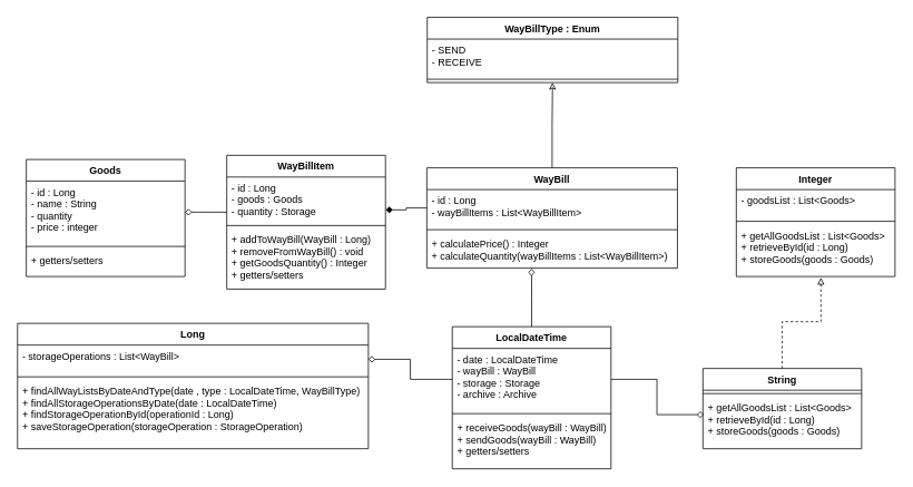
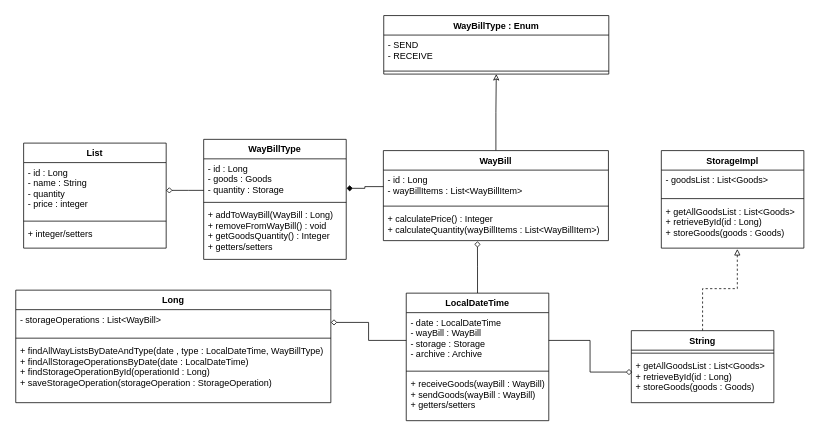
  <mxCell id="0" />
  <mxCell id="1" parent="0" />
- <mxCell id="2" value="WayBillItem" style="swimlane;fontStyle=1;align=center;verticalAlign=top;childLayout=stackLayout;horizontal=1;startSize=26;horizontalStack=0;resizeParent=1;resizeParentMax=0;resizeLast=0;collapsible=1;marginBottom=0;" vertex="1" parent="1"><mxGeometry x="271" y="185" width="190" height="160" as="geometry" /></mxCell>
+ <mxCell id="2" value="WayBillType" style="swimlane;fontStyle=1;align=center;verticalAlign=top;childLayout=stackLayout;horizontal=1;startSize=26;horizontalStack=0;resizeParent=1;resizeParentMax=0;resizeLast=0;collapsible=1;marginBottom=0;" vertex="1" parent="1"><mxGeometry x="271" y="185" width="190" height="160" as="geometry" /></mxCell>
  <mxCell id="3" value="- id : Long&#10;- goods : Goods&#10;- quantity : Storage" style="text;strokeColor=none;fillColor=none;align=left;verticalAlign=top;spacingLeft=4;spacingRight=4;overflow=hidden;rotatable=0;points=[[0,0.5],[1,0.5]];portConstraint=eastwest;" vertex="1" parent="2"><mxGeometry y="26" width="190" height="54" as="geometry" /></mxCell>
  <mxCell id="4" value="" style="line;strokeWidth=1;fillColor=none;align=left;verticalAlign=middle;spacingTop=-1;spacingLeft=3;spacingRight=3;rotatable=0;labelPosition=right;points=[];portConstraint=eastwest;" vertex="1" parent="2"><mxGeometry y="80" width="190" height="8" as="geometry" /></mxCell>
  <mxCell id="5" value="+ addToWayBill(WayBill : Long)&#10;+ removeFromWayBill() : void&#10;+ getGoodsQuantity() : Integer&#10;+ getters/setters" style="text;strokeColor=none;fillColor=none;align=left;verticalAlign=top;spacingLeft=4;spacingRight=4;overflow=hidden;rotatable=0;points=[[0,0.5],[1,0.5]];portConstraint=eastwest;" vertex="1" parent="2"><mxGeometry y="88" width="190" height="72" as="geometry" /></mxCell>
- <mxCell id="6" value="Goods" style="swimlane;fontStyle=1;align=center;verticalAlign=top;childLayout=stackLayout;horizontal=1;startSize=26;horizontalStack=0;resizeParent=1;resizeParentMax=0;resizeLast=0;collapsible=1;marginBottom=0;" vertex="1" parent="1"><mxGeometry x="31" y="190" width="190" height="140" as="geometry" /></mxCell>
+ <mxCell id="6" value="List" style="swimlane;fontStyle=1;align=center;verticalAlign=top;childLayout=stackLayout;horizontal=1;startSize=26;horizontalStack=0;resizeParent=1;resizeParentMax=0;resizeLast=0;collapsible=1;marginBottom=0;" vertex="1" parent="1"><mxGeometry x="31" y="190" width="190" height="140" as="geometry" /></mxCell>
  <mxCell id="7" value="- id : Long&#10;- name : String&#10;- quantity&#10;- price : integer" style="text;strokeColor=none;fillColor=none;align=left;verticalAlign=top;spacingLeft=4;spacingRight=4;overflow=hidden;rotatable=0;points=[[0,0.5],[1,0.5]];portConstraint=eastwest;" vertex="1" parent="6"><mxGeometry y="26" width="190" height="74" as="geometry" /></mxCell>
  <mxCell id="8" value="" style="line;strokeWidth=1;fillColor=none;align=left;verticalAlign=middle;spacingTop=-1;spacingLeft=3;spacingRight=3;rotatable=0;labelPosition=right;points=[];portConstraint=eastwest;" vertex="1" parent="6"><mxGeometry y="100" width="190" height="8" as="geometry" /></mxCell>
- <mxCell id="9" value="+ getters/setters" style="text;strokeColor=none;fillColor=none;align=left;verticalAlign=top;spacingLeft=4;spacingRight=4;overflow=hidden;rotatable=0;points=[[0,0.5],[1,0.5]];portConstraint=eastwest;" vertex="1" parent="6"><mxGeometry y="108" width="190" height="32" as="geometry" /></mxCell>
+ <mxCell id="9" value="+ integer/setters" style="text;strokeColor=none;fillColor=none;align=left;verticalAlign=top;spacingLeft=4;spacingRight=4;overflow=hidden;rotatable=0;points=[[0,0.5],[1,0.5]];portConstraint=eastwest;" vertex="1" parent="6"><mxGeometry y="108" width="190" height="32" as="geometry" /></mxCell>
  <mxCell id="10" style="edgeStyle=orthogonalEdgeStyle;rounded=0;orthogonalLoop=1;jettySize=auto;html=1;entryX=0.5;entryY=1;entryDx=0;entryDy=0;startArrow=none;startFill=0;endArrow=classic;endFill=0;" edge="1" parent="1" source="11" target="36"><mxGeometry relative="1" as="geometry" /></mxCell>
  <mxCell id="11" value="WayBill" style="swimlane;fontStyle=1;align=center;verticalAlign=top;childLayout=stackLayout;horizontal=1;startSize=26;horizontalStack=0;resizeParent=1;resizeParentMax=0;resizeLast=0;collapsible=1;marginBottom=0;" vertex="1" parent="1"><mxGeometry x="510.5" y="200" width="300" height="120" as="geometry" /></mxCell>
  <mxCell id="12" value="- id : Long&#10;- wayBillItems : List&lt;WayBillItem&gt;" style="text;strokeColor=none;fillColor=none;align=left;verticalAlign=top;spacingLeft=4;spacingRight=4;overflow=hidden;rotatable=0;points=[[0,0.5],[1,0.5]];portConstraint=eastwest;" vertex="1" parent="11"><mxGeometry y="26" width="300" height="44" as="geometry" /></mxCell>
  <mxCell id="13" value="" style="line;strokeWidth=1;fillColor=none;align=left;verticalAlign=middle;spacingTop=-1;spacingLeft=3;spacingRight=3;rotatable=0;labelPosition=right;points=[];portConstraint=eastwest;" vertex="1" parent="11"><mxGeometry y="70" width="300" height="8" as="geometry" /></mxCell>
  <mxCell id="14" value="+ calculatePrice() : Integer&#10;+ calculateQuantity(wayBillItems : List&lt;WayBillItem&gt;)" style="text;strokeColor=none;fillColor=none;align=left;verticalAlign=top;spacingLeft=4;spacingRight=4;overflow=hidden;rotatable=0;points=[[0,0.5],[1,0.5]];portConstraint=eastwest;" vertex="1" parent="11"><mxGeometry y="78" width="300" height="42" as="geometry" /></mxCell>
  <mxCell id="15" style="edgeStyle=orthogonalEdgeStyle;rounded=0;orthogonalLoop=1;jettySize=auto;html=1;entryX=0.418;entryY=1.019;entryDx=0;entryDy=0;entryPerimeter=0;startArrow=none;startFill=0;endArrow=diamond;endFill=0;" edge="1" parent="1" source="16" target="14"><mxGeometry relative="1" as="geometry" /></mxCell>
  <mxCell id="16" value="LocalDateTime" style="swimlane;fontStyle=1;align=center;verticalAlign=top;childLayout=stackLayout;horizontal=1;startSize=26;horizontalStack=0;resizeParent=1;resizeParentMax=0;resizeLast=0;collapsible=1;marginBottom=0;" vertex="1" parent="1"><mxGeometry x="541" y="390" width="190" height="170" as="geometry" /></mxCell>
  <mxCell id="17" value="- date : LocalDateTime&#10;- wayBill : WayBill&#10;- storage : Storage&#10;- archive : Archive" style="text;strokeColor=none;fillColor=none;align=left;verticalAlign=top;spacingLeft=4;spacingRight=4;overflow=hidden;rotatable=0;points=[[0,0.5],[1,0.5]];portConstraint=eastwest;" vertex="1" parent="16"><mxGeometry y="26" width="190" height="74" as="geometry" /></mxCell>
  <mxCell id="18" value="" style="line;strokeWidth=1;fillColor=none;align=left;verticalAlign=middle;spacingTop=-1;spacingLeft=3;spacingRight=3;rotatable=0;labelPosition=right;points=[];portConstraint=eastwest;" vertex="1" parent="16"><mxGeometry y="100" width="190" height="8" as="geometry" /></mxCell>
  <mxCell id="19" value="+ receiveGoods(wayBill : WayBill)&#10;+ sendGoods(wayBill : WayBill)&#10;+ getters/setters" style="text;strokeColor=none;fillColor=none;align=left;verticalAlign=top;spacingLeft=4;spacingRight=4;overflow=hidden;rotatable=0;points=[[0,0.5],[1,0.5]];portConstraint=eastwest;" vertex="1" parent="16"><mxGeometry y="108" width="190" height="62" as="geometry" /></mxCell>
  <mxCell id="20" value="Long" style="swimlane;fontStyle=1;align=center;verticalAlign=top;childLayout=stackLayout;horizontal=1;startSize=26;horizontalStack=0;resizeParent=1;resizeParentMax=0;resizeLast=0;collapsible=1;marginBottom=0;" vertex="1" parent="1"><mxGeometry x="20.5" y="386" width="420" height="150" as="geometry" /></mxCell>
  <mxCell id="21" value="- storageOperations : List&lt;WayBill&gt;" style="text;strokeColor=none;fillColor=none;align=left;verticalAlign=top;spacingLeft=4;spacingRight=4;overflow=hidden;rotatable=0;points=[[0,0.5],[1,0.5]];portConstraint=eastwest;" vertex="1" parent="20"><mxGeometry y="26" width="420" height="34" as="geometry" /></mxCell>
  <mxCell id="22" value="" style="line;strokeWidth=1;fillColor=none;align=left;verticalAlign=middle;spacingTop=-1;spacingLeft=3;spacingRight=3;rotatable=0;labelPosition=right;points=[];portConstraint=eastwest;" vertex="1" parent="20"><mxGeometry y="60" width="420" height="8" as="geometry" /></mxCell>
  <mxCell id="23" value="+ findAllWayListsByDateAndType(date , type : LocalDateTime, WayBillType)&#10;+ findAllStorageOperationsByDate(date : LocalDateTime)&#10;+ findStorageOperationById(operationId : Long)&#10;+ saveStorageOperation(storageOperation : StorageOperation)" style="text;strokeColor=none;fillColor=none;align=left;verticalAlign=top;spacingLeft=4;spacingRight=4;overflow=hidden;rotatable=0;points=[[0,0.5],[1,0.5]];portConstraint=eastwest;" vertex="1" parent="20"><mxGeometry y="68" width="420" height="82" as="geometry" /></mxCell>
  <mxCell id="24" style="edgeStyle=orthogonalEdgeStyle;rounded=0;orthogonalLoop=1;jettySize=auto;html=1;entryX=0.533;entryY=1.019;entryDx=0;entryDy=0;entryPerimeter=0;startArrow=none;startFill=0;endArrow=block;endFill=0;dashed=1;" edge="1" parent="1" source="25" target="31"><mxGeometry relative="1" as="geometry"><Array as="points"><mxPoint x="936" y="384" /><mxPoint x="982" y="384" /></Array></mxGeometry></mxCell>
  <mxCell id="25" value="String" style="swimlane;fontStyle=1;align=center;verticalAlign=top;childLayout=stackLayout;horizontal=1;startSize=26;horizontalStack=0;resizeParent=1;resizeParentMax=0;resizeLast=0;collapsible=1;marginBottom=0;" vertex="1" parent="1"><mxGeometry x="841" y="440" width="190" height="96" as="geometry" /></mxCell>
  <mxCell id="26" value="" style="line;strokeWidth=1;fillColor=none;align=left;verticalAlign=middle;spacingTop=-1;spacingLeft=3;spacingRight=3;rotatable=0;labelPosition=right;points=[];portConstraint=eastwest;" vertex="1" parent="25"><mxGeometry y="26" width="190" height="8" as="geometry" /></mxCell>
  <mxCell id="27" value="+ getAllGoodsList : List&lt;Goods&gt;&#10;+ retrieveById(id : Long)&#10;+ storeGoods(goods : Goods)" style="text;strokeColor=none;fillColor=none;align=left;verticalAlign=top;spacingLeft=4;spacingRight=4;overflow=hidden;rotatable=0;points=[[0,0.5],[1,0.5]];portConstraint=eastwest;" vertex="1" parent="25"><mxGeometry y="34" width="190" height="62" as="geometry" /></mxCell>
- <mxCell id="28" value="Integer" style="swimlane;fontStyle=1;align=center;verticalAlign=top;childLayout=stackLayout;horizontal=1;startSize=26;horizontalStack=0;resizeParent=1;resizeParentMax=0;resizeLast=0;collapsible=1;marginBottom=0;" vertex="1" parent="1"><mxGeometry x="881" y="200" width="190" height="130" as="geometry" /></mxCell>
+ <mxCell id="28" value="StorageImpl" style="swimlane;fontStyle=1;align=center;verticalAlign=top;childLayout=stackLayout;horizontal=1;startSize=26;horizontalStack=0;resizeParent=1;resizeParentMax=0;resizeLast=0;collapsible=1;marginBottom=0;" vertex="1" parent="1"><mxGeometry x="881" y="200" width="190" height="130" as="geometry" /></mxCell>
  <mxCell id="29" value="- goodsList : List&lt;Goods&gt;" style="text;strokeColor=none;fillColor=none;align=left;verticalAlign=top;spacingLeft=4;spacingRight=4;overflow=hidden;rotatable=0;points=[[0,0.5],[1,0.5]];portConstraint=eastwest;" vertex="1" parent="28"><mxGeometry y="26" width="190" height="34" as="geometry" /></mxCell>
  <mxCell id="30" value="" style="line;strokeWidth=1;fillColor=none;align=left;verticalAlign=middle;spacingTop=-1;spacingLeft=3;spacingRight=3;rotatable=0;labelPosition=right;points=[];portConstraint=eastwest;" vertex="1" parent="28"><mxGeometry y="60" width="190" height="8" as="geometry" /></mxCell>
  <mxCell id="31" value="+ getAllGoodsList : List&lt;Goods&gt;&#10;+ retrieveById(id : Long)&#10;+ storeGoods(goods : Goods)" style="text;strokeColor=none;fillColor=none;align=left;verticalAlign=top;spacingLeft=4;spacingRight=4;overflow=hidden;rotatable=0;points=[[0,0.5],[1,0.5]];portConstraint=eastwest;" vertex="1" parent="28"><mxGeometry y="68" width="190" height="62" as="geometry" /></mxCell>
  <mxCell id="32" style="edgeStyle=orthogonalEdgeStyle;rounded=0;orthogonalLoop=1;jettySize=auto;html=1;endArrow=none;endFill=0;startArrow=diamond;startFill=0;" edge="1" parent="1" source="7"><mxGeometry relative="1" as="geometry"><mxPoint x="271" y="253" as="targetPoint" /><Array as="points"><mxPoint x="251" y="253" /><mxPoint x="251" y="253" /></Array></mxGeometry></mxCell>
  <mxCell id="33" style="edgeStyle=orthogonalEdgeStyle;rounded=0;orthogonalLoop=1;jettySize=auto;html=1;entryX=0.006;entryY=0.342;entryDx=0;entryDy=0;entryPerimeter=0;startArrow=none;startFill=0;endArrow=diamond;endFill=0;" edge="1" parent="1" source="17" target="27"><mxGeometry relative="1" as="geometry" /></mxCell>
  <mxCell id="34" style="edgeStyle=orthogonalEdgeStyle;rounded=0;orthogonalLoop=1;jettySize=auto;html=1;entryX=1.002;entryY=0.727;entryDx=0;entryDy=0;entryPerimeter=0;startArrow=none;startFill=0;endArrow=diamond;endFill=1;" edge="1" parent="1" source="12" target="3"><mxGeometry relative="1" as="geometry" /></mxCell>
  <mxCell id="35" style="edgeStyle=orthogonalEdgeStyle;rounded=0;orthogonalLoop=1;jettySize=auto;html=1;entryX=1;entryY=0.5;entryDx=0;entryDy=0;startArrow=none;startFill=0;endArrow=diamond;endFill=0;" edge="1" parent="1" source="17" target="21"><mxGeometry relative="1" as="geometry" /></mxCell>
  <mxCell id="36" value="WayBillType : Enum" style="swimlane;fontStyle=1;align=center;verticalAlign=top;childLayout=stackLayout;horizontal=1;startSize=26;horizontalStack=0;resizeParent=1;resizeParentMax=0;resizeLast=0;collapsible=1;marginBottom=0;" vertex="1" parent="1"><mxGeometry x="511" y="20" width="300" height="78" as="geometry" /></mxCell>
  <mxCell id="37" value="- SEND&#10;- RECEIVE" style="text;strokeColor=none;fillColor=none;align=left;verticalAlign=top;spacingLeft=4;spacingRight=4;overflow=hidden;rotatable=0;points=[[0,0.5],[1,0.5]];portConstraint=eastwest;" vertex="1" parent="36"><mxGeometry y="26" width="300" height="44" as="geometry" /></mxCell>
  <mxCell id="38" value="" style="line;strokeWidth=1;fillColor=none;align=left;verticalAlign=middle;spacingTop=-1;spacingLeft=3;spacingRight=3;rotatable=0;labelPosition=right;points=[];portConstraint=eastwest;" vertex="1" parent="36"><mxGeometry y="70" width="300" height="8" as="geometry" /></mxCell>
